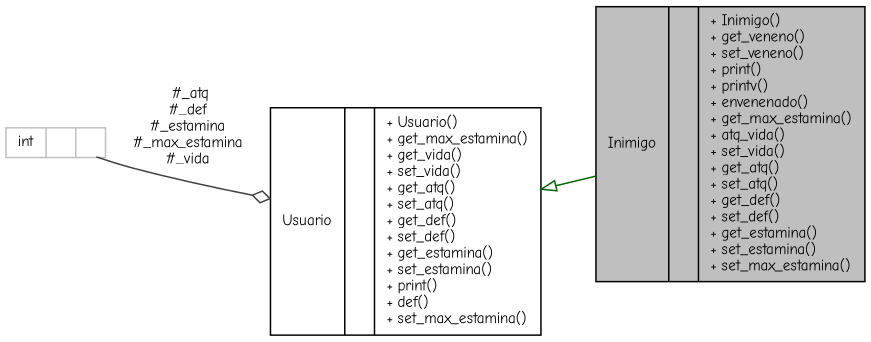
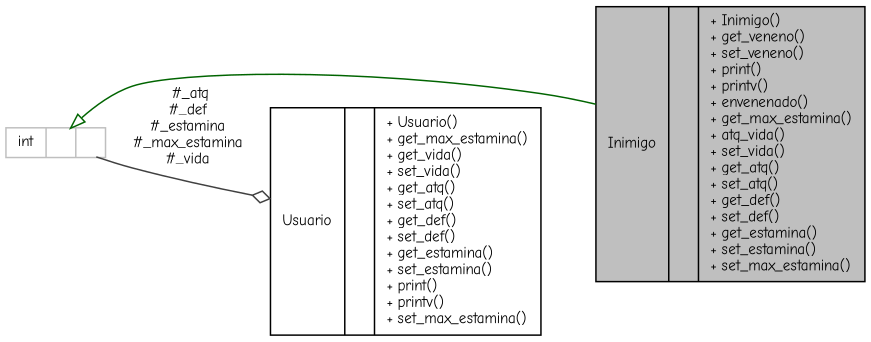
  digraph {
    fontname="Comic Neue"
    rankdir=LR
    node [color=black fillcolor=white fontname="Comic Neue" fontsize=10 shape=record style=filled]
    edge [fontname="Comic Neue" fontsize=10 labelfontname=Helvetica labelfontsize=10 style=solid]
    n1 [fillcolor=grey75 fontcolor=black height=0.2 label="{Inimigo\n||+ Inimigo()\l+ get_veneno()\l+ set_veneno()\l+ print()\l+ printv()\l+ envenenado()\l+ get_max_estamina()\l+ atq_vida()\l+ set_vida()\l+ get_atq()\l+ set_atq()\l+ get_def()\l+ set_def()\l+ get_estamina()\l+ set_estamina()\l+ set_max_estamina()\l}" width=0.4]
-   n2 [height=0.2 label="{Usuario\n||+ Usuario()\l+ get_max_estamina()\l+ get_vida()\l+ set_vida()\l+ get_atq()\l+ set_atq()\l+ get_def()\l+ set_def()\l+ get_estamina()\l+ set_estamina()\l+ print()\l+ def()\l+ set_max_estamina()\l}" width=0.4]
+   n2 [height=0.2 label="{Usuario\n||+ Usuario()\l+ get_max_estamina()\l+ get_vida()\l+ set_vida()\l+ get_atq()\l+ set_atq()\l+ get_def()\l+ set_def()\l+ get_estamina()\l+ set_estamina()\l+ print()\l+ printv()\l+ set_max_estamina()\l}" width=0.4]
    n3 [color=grey75 height=0.2 label="{int\n||}" width=0.4]
-   n2 -> n1 [arrowtail=onormal color=darkgreen dir=back]
+   n3 -> n1 [arrowtail=onormal color=darkgreen dir=back]
    n3 -> n2 [arrowhead=odiamond color=grey25 label=" #_atq\n#_def\n#_estamina\n#_max_estamina\n#_vida"]
  }
